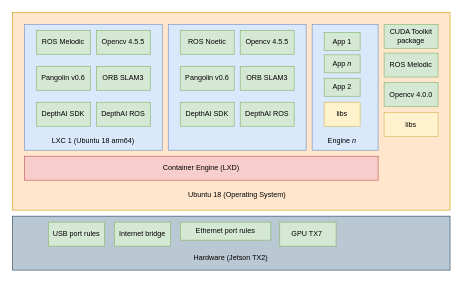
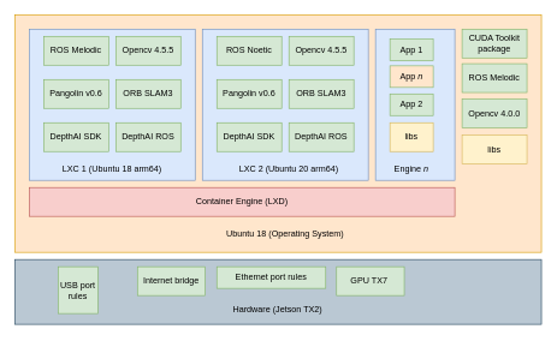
  <mxCell id="0" />
  <mxCell id="1" parent="0" />
  <mxCell id="2" value="" style="rounded=0;whiteSpace=wrap;html=1;fillColor=#ffe6cc;strokeColor=#d79b00;" vertex="1" parent="1"><mxGeometry x="20" y="20" width="730" height="330" as="geometry" /></mxCell>
  <mxCell id="3" value="Ubuntu 18 (Operating System)" style="text;html=1;strokeColor=none;fillColor=none;align=center;verticalAlign=middle;whiteSpace=wrap;rounded=0;" vertex="1" parent="1"><mxGeometry x="290" y="310" width="210" height="30" as="geometry" /></mxCell>
  <mxCell id="4" value="Opencv 4.0.0" style="rounded=0;whiteSpace=wrap;html=1;fillColor=#d5e8d4;strokeColor=#82b366;" vertex="1" parent="1"><mxGeometry x="640" y="137" width="90" height="40" as="geometry" /></mxCell>
  <mxCell id="5" value="ROS Melodic" style="rounded=0;whiteSpace=wrap;html=1;fillColor=#d5e8d4;strokeColor=#82b366;" vertex="1" parent="1"><mxGeometry x="640" y="88" width="90" height="40" as="geometry" /></mxCell>
  <mxCell id="6" value="" style="group" vertex="1" connectable="0" parent="1"><mxGeometry x="40" y="40" width="590" height="260" as="geometry" /></mxCell>
  <mxCell id="7" value="" style="rounded=0;whiteSpace=wrap;html=1;fillColor=#dae8fc;strokeColor=#6c8ebf;" vertex="1" parent="6"><mxGeometry width="230" height="210" as="geometry" /></mxCell>
  <mxCell id="8" value="ROS Melodic" style="rounded=0;whiteSpace=wrap;html=1;fillColor=#d5e8d4;strokeColor=#82b366;" vertex="1" parent="6"><mxGeometry x="20" y="10" width="90" height="40" as="geometry" /></mxCell>
  <mxCell id="9" value="Opencv 4.5.5" style="rounded=0;whiteSpace=wrap;html=1;fillColor=#d5e8d4;strokeColor=#82b366;" vertex="1" parent="6"><mxGeometry x="120" y="10" width="90" height="40" as="geometry" /></mxCell>
  <mxCell id="10" value="Pangolin v0.6" style="rounded=0;whiteSpace=wrap;html=1;fillColor=#d5e8d4;strokeColor=#82b366;" vertex="1" parent="6"><mxGeometry x="20" y="70" width="90" height="40" as="geometry" /></mxCell>
  <mxCell id="11" value="ORB SLAM3" style="rounded=0;whiteSpace=wrap;html=1;fillColor=#d5e8d4;strokeColor=#82b366;" vertex="1" parent="6"><mxGeometry x="120" y="70" width="90" height="40" as="geometry" /></mxCell>
  <mxCell id="12" value="DepthAI SDK" style="rounded=0;whiteSpace=wrap;html=1;fillColor=#d5e8d4;strokeColor=#82b366;" vertex="1" parent="6"><mxGeometry x="20" y="130" width="90" height="40" as="geometry" /></mxCell>
  <mxCell id="13" value="DepthAI ROS" style="rounded=0;whiteSpace=wrap;html=1;fillColor=#d5e8d4;strokeColor=#82b366;" vertex="1" parent="6"><mxGeometry x="120" y="130" width="90" height="40" as="geometry" /></mxCell>
  <mxCell id="14" value="LXC 1 (Ubuntu 18 arm64)" style="text;html=1;strokeColor=none;fillColor=none;align=center;verticalAlign=middle;whiteSpace=wrap;rounded=0;" vertex="1" parent="6"><mxGeometry x="35" y="180" width="160" height="30" as="geometry" /></mxCell>
  <mxCell id="15" value="Container Engine (LXD)" style="rounded=0;whiteSpace=wrap;html=1;fillColor=#f8cecc;strokeColor=#b85450;" vertex="1" parent="6"><mxGeometry y="220" width="590" height="40" as="geometry" /></mxCell>
  <mxCell id="16" value="" style="group" vertex="1" connectable="0" parent="1"><mxGeometry x="280" y="40" width="230" height="260" as="geometry" /></mxCell>
  <mxCell id="17" value="" style="rounded=0;whiteSpace=wrap;html=1;fillColor=#dae8fc;strokeColor=#6c8ebf;" vertex="1" parent="16"><mxGeometry width="230" height="210" as="geometry" /></mxCell>
  <mxCell id="18" value="ROS Noetic" style="rounded=0;whiteSpace=wrap;html=1;fillColor=#d5e8d4;strokeColor=#82b366;" vertex="1" parent="16"><mxGeometry x="20" y="10" width="90" height="40" as="geometry" /></mxCell>
  <mxCell id="19" value="Opencv 4.5.5" style="rounded=0;whiteSpace=wrap;html=1;fillColor=#d5e8d4;strokeColor=#82b366;" vertex="1" parent="16"><mxGeometry x="120" y="10" width="90" height="40" as="geometry" /></mxCell>
  <mxCell id="20" value="Pangolin v0.6" style="rounded=0;whiteSpace=wrap;html=1;fillColor=#d5e8d4;strokeColor=#82b366;" vertex="1" parent="16"><mxGeometry x="20" y="70" width="90" height="40" as="geometry" /></mxCell>
  <mxCell id="21" value="ORB SLAM3" style="rounded=0;whiteSpace=wrap;html=1;fillColor=#d5e8d4;strokeColor=#82b366;" vertex="1" parent="16"><mxGeometry x="120" y="70" width="90" height="40" as="geometry" /></mxCell>
  <mxCell id="22" value="DepthAI SDK" style="rounded=0;whiteSpace=wrap;html=1;fillColor=#d5e8d4;strokeColor=#82b366;" vertex="1" parent="16"><mxGeometry x="20" y="130" width="90" height="40" as="geometry" /></mxCell>
  <mxCell id="23" value="DepthAI ROS" style="rounded=0;whiteSpace=wrap;html=1;fillColor=#d5e8d4;strokeColor=#82b366;" vertex="1" parent="16"><mxGeometry x="120" y="130" width="90" height="40" as="geometry" /></mxCell>
+ <mxCell id="24" value="LXC 2 (Ubuntu 20 arm64)" style="text;html=1;strokeColor=none;fillColor=none;align=center;verticalAlign=middle;whiteSpace=wrap;rounded=0;" vertex="1" parent="16"><mxGeometry x="40" y="180" width="160" height="30" as="geometry" /></mxCell>
  <mxCell id="25" value="" style="group" vertex="1" connectable="0" parent="1"><mxGeometry x="20" y="360" width="730" height="100" as="geometry" /></mxCell>
  <mxCell id="26" value="" style="rounded=0;whiteSpace=wrap;html=1;fillColor=#bac8d3;strokeColor=#23445d;" vertex="1" parent="25"><mxGeometry width="730" height="90" as="geometry" /></mxCell>
  <mxCell id="27" value="Hardware (Jetson TX2)" style="text;html=1;strokeColor=none;fillColor=none;align=center;verticalAlign=middle;whiteSpace=wrap;rounded=0;" vertex="1" parent="25"><mxGeometry x="250.29" y="54" width="229.429" height="30" as="geometry" /></mxCell>
- <mxCell id="28" value="USB port rules" style="rounded=0;whiteSpace=wrap;html=1;fillColor=#d5e8d4;strokeColor=#82b366;" vertex="1" parent="25"><mxGeometry x="59.999" y="10" width="93.857" height="40" as="geometry" /></mxCell>
+ <mxCell id="28" value="USB port rules" style="rounded=0;whiteSpace=wrap;html=1;fillColor=#d5e8d4;strokeColor=#82b366;" vertex="1" parent="25"><mxGeometry x="59.999" y="10" width="55" height="65" as="geometry" /></mxCell>
  <mxCell id="29" value="Internet bridge" style="rounded=0;whiteSpace=wrap;html=1;fillColor=#d5e8d4;strokeColor=#82b366;" vertex="1" parent="25"><mxGeometry x="170.004" y="10" width="93.857" height="40" as="geometry" /></mxCell>
  <mxCell id="30" value="Ethernet port rules" style="rounded=0;whiteSpace=wrap;html=1;fillColor=#d5e8d4;strokeColor=#82b366;" vertex="1" parent="25"><mxGeometry x="280" y="10" width="151" height="30" as="geometry" /></mxCell>
  <mxCell id="31" value="GPU TX7&amp;nbsp;" style="rounded=0;whiteSpace=wrap;html=1;fillColor=#d5e8d4;strokeColor=#82b366;" vertex="1" parent="25"><mxGeometry x="446.001" y="10" width="93.857" height="40" as="geometry" /></mxCell>
  <mxCell id="32" value="CUDA Toolkit package" style="rounded=0;whiteSpace=wrap;html=1;fillColor=#d5e8d4;strokeColor=#82b366;" vertex="1" parent="1"><mxGeometry x="640" y="40" width="90" height="40" as="geometry" /></mxCell>
  <mxCell id="33" value="" style="group" vertex="1" connectable="0" parent="1"><mxGeometry x="520" y="40" width="110" height="210" as="geometry" /></mxCell>
  <mxCell id="34" value="" style="rounded=0;whiteSpace=wrap;html=1;fillColor=#dae8fc;strokeColor=#6c8ebf;" vertex="1" parent="33"><mxGeometry width="110" height="210" as="geometry" /></mxCell>
  <mxCell id="35" value="App 1" style="rounded=0;whiteSpace=wrap;html=1;fillColor=#d5e8d4;strokeColor=#82b366;" vertex="1" parent="33"><mxGeometry x="20" y="14" width="60" height="30" as="geometry" /></mxCell>
  <mxCell id="36" value="App 2" style="rounded=0;whiteSpace=wrap;html=1;fillColor=#d5e8d4;strokeColor=#82b366;" vertex="1" parent="33"><mxGeometry x="20" y="90" width="60" height="30" as="geometry" /></mxCell>
- <mxCell id="37" value="App &lt;i&gt;n&lt;/i&gt;" style="rounded=0;whiteSpace=wrap;html=1;fillColor=#d5e8d4;strokeColor=#82b366;" vertex="1" parent="33"><mxGeometry x="20" y="51" width="60" height="30" as="geometry" /></mxCell>
+ <mxCell id="37" value="App &lt;i&gt;n&lt;/i&gt;" style="rounded=0;whiteSpace=wrap;html=1;fillColor=#ffe6cc;strokeColor=#82b366;" vertex="1" parent="33"><mxGeometry x="20" y="51" width="60" height="30" as="geometry" /></mxCell>
  <mxCell id="38" value="libs" style="rounded=0;whiteSpace=wrap;html=1;fillColor=#fff2cc;strokeColor=#d6b656;" vertex="1" parent="33"><mxGeometry x="20" y="130" width="60" height="40" as="geometry" /></mxCell>
  <mxCell id="39" value="Engine &lt;i&gt;n&lt;/i&gt;" style="text;html=1;strokeColor=none;fillColor=none;align=center;verticalAlign=middle;whiteSpace=wrap;rounded=0;" vertex="1" parent="33"><mxGeometry x="10" y="180" width="80" height="30" as="geometry" /></mxCell>
  <mxCell id="40" value="libs" style="rounded=0;whiteSpace=wrap;html=1;fillColor=#fff2cc;strokeColor=#d6b656;" vertex="1" parent="1"><mxGeometry x="640" y="187" width="90" height="40" as="geometry" /></mxCell>
